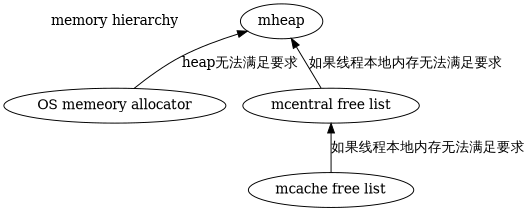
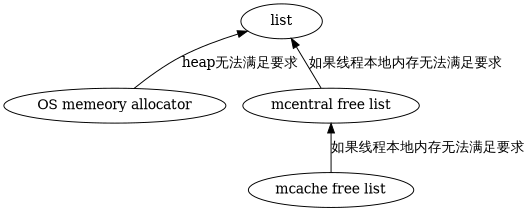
  digraph {
    rankdir=BT
-   n1 [label="memory hierarchy" shape=plaintext]
    n2 [label="OS memeory allocator"]
-   n3 [label=mheap]
+   n3 [label=list]
    n4 [label="mcentral free list"]
    n5 [label="mcache free list"]
-   n2 -> n1 [style=invis]
    n2 -> n3 [label="heap无法满足要求"]
    n4 -> n3 [label="如果线程本地内存无法满足要求"]
    n5 -> n4 [label="如果线程本地内存无法满足要求"]
  }
